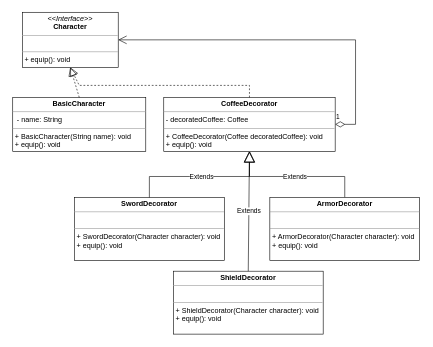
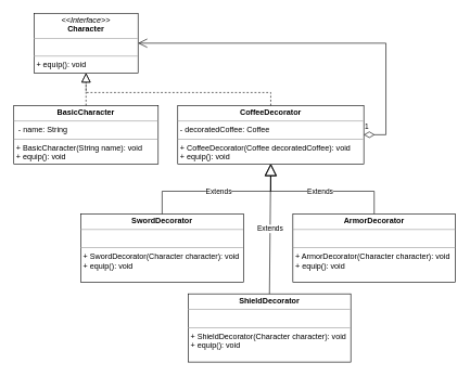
  <mxCell id="0" />
  <mxCell id="1" parent="0" />
- <mxCell id="2" value="&lt;p style=&quot;margin:0px;margin-top:4px;text-align:center;&quot;&gt;&lt;i&gt;&amp;lt;&amp;lt;Interface&amp;gt;&amp;gt;&lt;/i&gt;&lt;br&gt;&lt;b&gt;Character&lt;/b&gt;&lt;br&gt;&lt;/p&gt;&lt;hr size=&quot;1&quot;&gt;&lt;p style=&quot;margin:0px;margin-left:4px;&quot;&gt;&amp;nbsp;&lt;/p&gt;&lt;hr size=&quot;1&quot;&gt;&lt;p style=&quot;margin:0px;margin-left:4px;&quot;&gt;+&amp;nbsp;equip(): void&amp;nbsp;&lt;/p&gt;" style="verticalAlign=top;align=left;overflow=fill;fontSize=12;fontFamily=Helvetica;html=1;whiteSpace=wrap;" vertex="1" parent="1"><mxGeometry x="36" y="20" width="160" height="92" as="geometry" /></mxCell>
+ <mxCell id="2" value="&lt;p style=&quot;margin:0px;margin-top:4px;text-align:center;&quot;&gt;&lt;i&gt;&amp;lt;&amp;lt;Interface&amp;gt;&amp;gt;&lt;/i&gt;&lt;br&gt;&lt;b&gt;Character&lt;/b&gt;&lt;br&gt;&lt;/p&gt;&lt;hr size=&quot;1&quot;&gt;&lt;p style=&quot;margin:0px;margin-left:4px;&quot;&gt;&amp;nbsp;&lt;/p&gt;&lt;hr size=&quot;1&quot;&gt;&lt;p style=&quot;margin:0px;margin-left:4px;&quot;&gt;+&amp;nbsp;equip(): void&amp;nbsp;&lt;/p&gt;" style="verticalAlign=top;align=left;overflow=fill;fontSize=12;fontFamily=Helvetica;html=1;whiteSpace=wrap;" vertex="1" parent="1"><mxGeometry x="51" y="20" width="160" height="92" as="geometry" /></mxCell>
  <mxCell id="3" value="&lt;p style=&quot;margin:0px;margin-top:4px;text-align:center;&quot;&gt;&lt;b&gt;BasicCharacter&lt;/b&gt;&lt;br&gt;&lt;/p&gt;&lt;hr size=&quot;1&quot;&gt;&lt;p style=&quot;margin:0px;margin-left:4px;&quot;&gt;&amp;nbsp;-&amp;nbsp;name: String&lt;/p&gt;&lt;hr size=&quot;1&quot;&gt;&lt;p style=&quot;margin:0px;margin-left:4px;&quot;&gt;+ BasicCharacter(String name): void&lt;br style=&quot;border-color: var(--border-color);&quot;&gt;+ equip(): void&lt;br&gt;&lt;/p&gt;" style="verticalAlign=top;align=left;overflow=fill;fontSize=12;fontFamily=Helvetica;html=1;whiteSpace=wrap;" vertex="1" parent="1"><mxGeometry x="20" y="162" width="222" height="90" as="geometry" /></mxCell>
  <mxCell id="4" value="" style="endArrow=block;dashed=1;endFill=0;endSize=12;html=1;rounded=0;exitX=0.5;exitY=0;exitDx=0;exitDy=0;entryX=0.5;entryY=1;entryDx=0;entryDy=0;" edge="1" parent="1" source="3" target="2"><mxGeometry width="160" relative="1" as="geometry"><mxPoint x="132" y="132" as="sourcePoint" /><mxPoint x="292" y="132" as="targetPoint" /></mxGeometry></mxCell>
  <mxCell id="5" value="&lt;p style=&quot;margin:0px;margin-top:4px;text-align:center;&quot;&gt;&lt;b&gt;CoffeeDecorator&lt;/b&gt;&lt;br&gt;&lt;/p&gt;&lt;hr size=&quot;1&quot;&gt;&lt;p style=&quot;margin:0px;margin-left:4px;&quot;&gt;- decoratedCoffee: Coffee&lt;/p&gt;&lt;hr size=&quot;1&quot;&gt;&lt;p style=&quot;margin:0px;margin-left:4px;&quot;&gt;+ CoffeeDecorator(Coffee decoratedCoffee): void&lt;/p&gt;&lt;p style=&quot;margin:0px;margin-left:4px;&quot;&gt;+&amp;nbsp;equip(): void&lt;/p&gt;" style="verticalAlign=top;align=left;overflow=fill;fontSize=12;fontFamily=Helvetica;html=1;whiteSpace=wrap;" vertex="1" parent="1"><mxGeometry x="272" y="162" width="286" height="90" as="geometry" /></mxCell>
  <mxCell id="6" value="" style="endArrow=block;dashed=1;endFill=0;endSize=12;html=1;rounded=0;exitX=0.5;exitY=0;exitDx=0;exitDy=0;entryX=0.5;entryY=1;entryDx=0;entryDy=0;" edge="1" parent="1" source="5" target="2"><mxGeometry width="160" relative="1" as="geometry"><mxPoint x="432" y="92" as="sourcePoint" /><mxPoint x="592" y="92" as="targetPoint" /><Array as="points"><mxPoint x="415" y="142" /><mxPoint x="131" y="142" /></Array></mxGeometry></mxCell>
  <mxCell id="7" value="&lt;p style=&quot;margin:0px;margin-top:4px;text-align:center;&quot;&gt;&lt;b&gt;SwordDecorator&lt;/b&gt;&lt;br&gt;&lt;/p&gt;&lt;hr size=&quot;1&quot;&gt;&lt;p style=&quot;margin:0px;margin-left:4px;&quot;&gt;&amp;nbsp;&lt;/p&gt;&lt;hr size=&quot;1&quot;&gt;&lt;p style=&quot;margin:0px;margin-left:4px;&quot;&gt;+ SwordDecorator(Character character): void&lt;/p&gt;&lt;p style=&quot;border-color: var(--border-color); margin: 0px 0px 0px 4px;&quot;&gt;+&amp;nbsp;equip(): void&lt;br&gt;&lt;/p&gt;" style="verticalAlign=top;align=left;overflow=fill;fontSize=12;fontFamily=Helvetica;html=1;whiteSpace=wrap;" vertex="1" parent="1"><mxGeometry x="123" y="329" width="250" height="105" as="geometry" /></mxCell>
  <mxCell id="8" value="Extends" style="endArrow=block;endSize=16;endFill=0;html=1;rounded=0;exitX=0.5;exitY=0;exitDx=0;exitDy=0;entryX=0.5;entryY=1;entryDx=0;entryDy=0;" edge="1" parent="1" source="7" target="5"><mxGeometry width="160" relative="1" as="geometry"><mxPoint x="272" y="332" as="sourcePoint" /><mxPoint x="432" y="332" as="targetPoint" /><Array as="points"><mxPoint x="248" y="294" /><mxPoint x="415" y="294" /></Array></mxGeometry></mxCell>
  <mxCell id="9" value="Extends" style="endArrow=block;endSize=16;endFill=0;html=1;rounded=0;exitX=0.5;exitY=0;exitDx=0;exitDy=0;entryX=0.5;entryY=1;entryDx=0;entryDy=0;" edge="1" parent="1" source="11" target="5"><mxGeometry width="160" relative="1" as="geometry"><mxPoint x="557" y="362" as="sourcePoint" /><mxPoint x="631" y="262" as="targetPoint" /><Array as="points"><mxPoint x="574" y="294" /><mxPoint x="415" y="294" /></Array></mxGeometry></mxCell>
  <mxCell id="10" value="1" style="endArrow=open;html=1;endSize=12;startArrow=diamondThin;startSize=14;startFill=0;edgeStyle=orthogonalEdgeStyle;align=left;verticalAlign=bottom;rounded=0;exitX=1;exitY=0.5;exitDx=0;exitDy=0;entryX=1;entryY=0.5;entryDx=0;entryDy=0;" edge="1" parent="1" source="5" target="2"><mxGeometry x="-1" y="3" relative="1" as="geometry"><mxPoint x="512" y="52" as="sourcePoint" /><mxPoint x="632" y="-8" as="targetPoint" /><Array as="points"><mxPoint x="592" y="207" /><mxPoint x="592" y="66" /></Array></mxGeometry></mxCell>
  <mxCell id="11" value="&lt;p style=&quot;margin:0px;margin-top:4px;text-align:center;&quot;&gt;&lt;b&gt;ArmorDecorator&lt;/b&gt;&lt;br&gt;&lt;/p&gt;&lt;hr size=&quot;1&quot;&gt;&lt;p style=&quot;margin:0px;margin-left:4px;&quot;&gt;&amp;nbsp;&lt;/p&gt;&lt;hr size=&quot;1&quot;&gt;&lt;p style=&quot;margin:0px;margin-left:4px;&quot;&gt;+ ArmorDecorator(Character character): void&lt;/p&gt;&lt;p style=&quot;border-color: var(--border-color); margin: 0px 0px 0px 4px;&quot;&gt;+&amp;nbsp;equip(): void&lt;br&gt;&lt;/p&gt;" style="verticalAlign=top;align=left;overflow=fill;fontSize=12;fontFamily=Helvetica;html=1;whiteSpace=wrap;" vertex="1" parent="1"><mxGeometry x="449" y="329" width="250" height="105" as="geometry" /></mxCell>
  <mxCell id="12" value="&lt;p style=&quot;margin:0px;margin-top:4px;text-align:center;&quot;&gt;&lt;b&gt;ShieldDecorator&lt;/b&gt;&lt;br&gt;&lt;/p&gt;&lt;hr size=&quot;1&quot;&gt;&lt;p style=&quot;margin:0px;margin-left:4px;&quot;&gt;&amp;nbsp;&lt;/p&gt;&lt;hr size=&quot;1&quot;&gt;&lt;p style=&quot;margin:0px;margin-left:4px;&quot;&gt;+ ShieldDecorator(Character character): void&lt;/p&gt;&lt;p style=&quot;border-color: var(--border-color); margin: 0px 0px 0px 4px;&quot;&gt;+&amp;nbsp;equip(): void&lt;br&gt;&lt;/p&gt;" style="verticalAlign=top;align=left;overflow=fill;fontSize=12;fontFamily=Helvetica;html=1;whiteSpace=wrap;" vertex="1" parent="1"><mxGeometry x="288" y="452" width="250" height="105" as="geometry" /></mxCell>
  <mxCell id="13" value="Extends" style="endArrow=block;endSize=16;endFill=0;html=1;rounded=0;exitX=0.5;exitY=0;exitDx=0;exitDy=0;entryX=0.5;entryY=1;entryDx=0;entryDy=0;" edge="1" parent="1" source="12" target="5"><mxGeometry width="160" relative="1" as="geometry"><mxPoint x="410" y="472" as="sourcePoint" /><mxPoint x="570" y="472" as="targetPoint" /></mxGeometry></mxCell>
